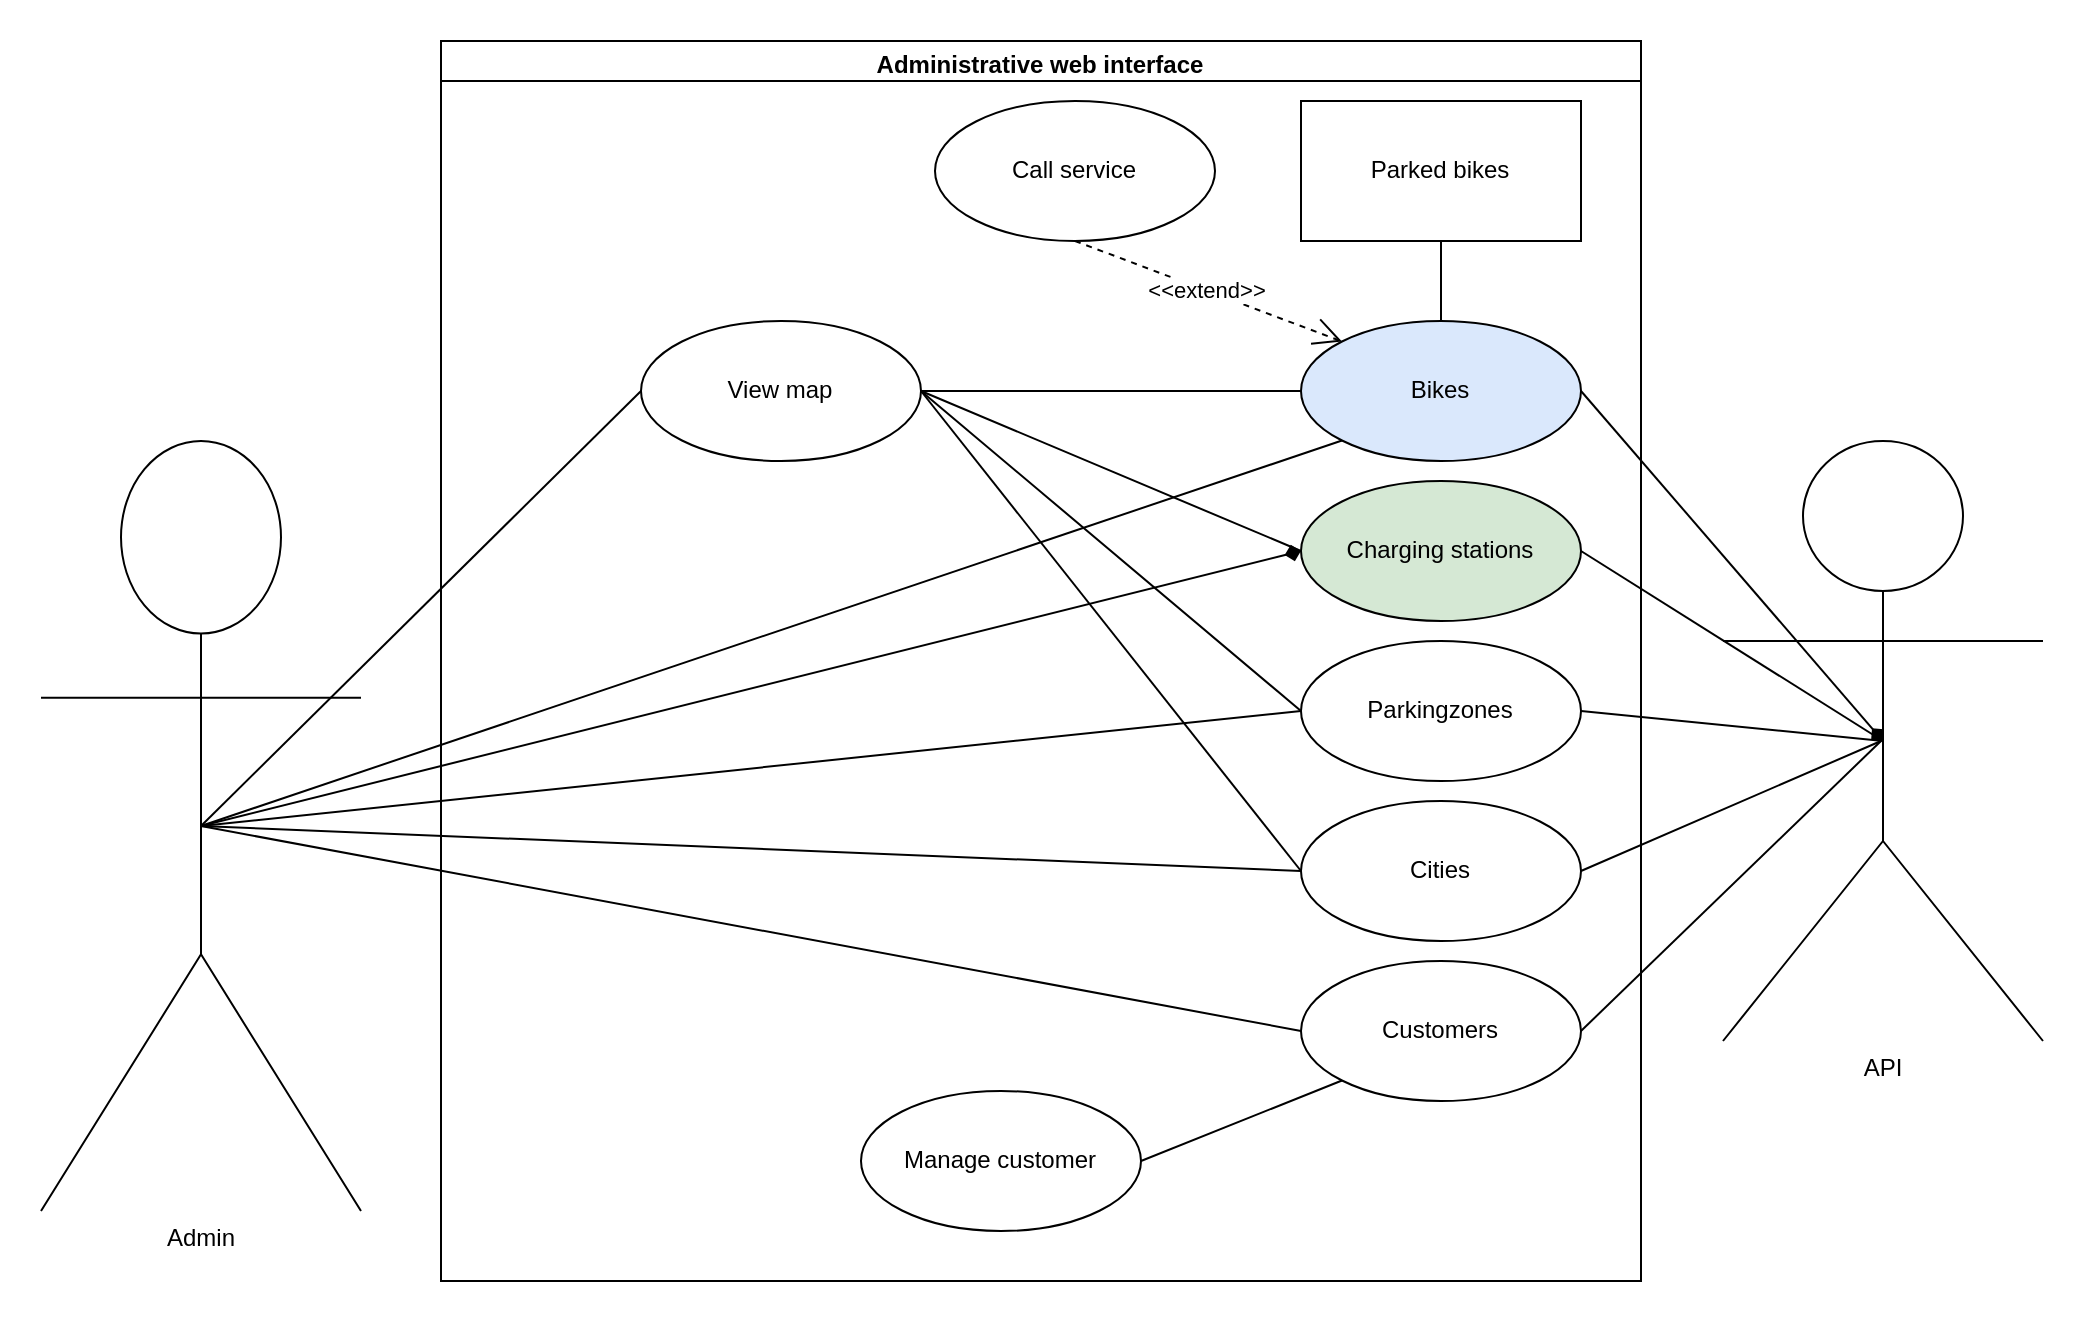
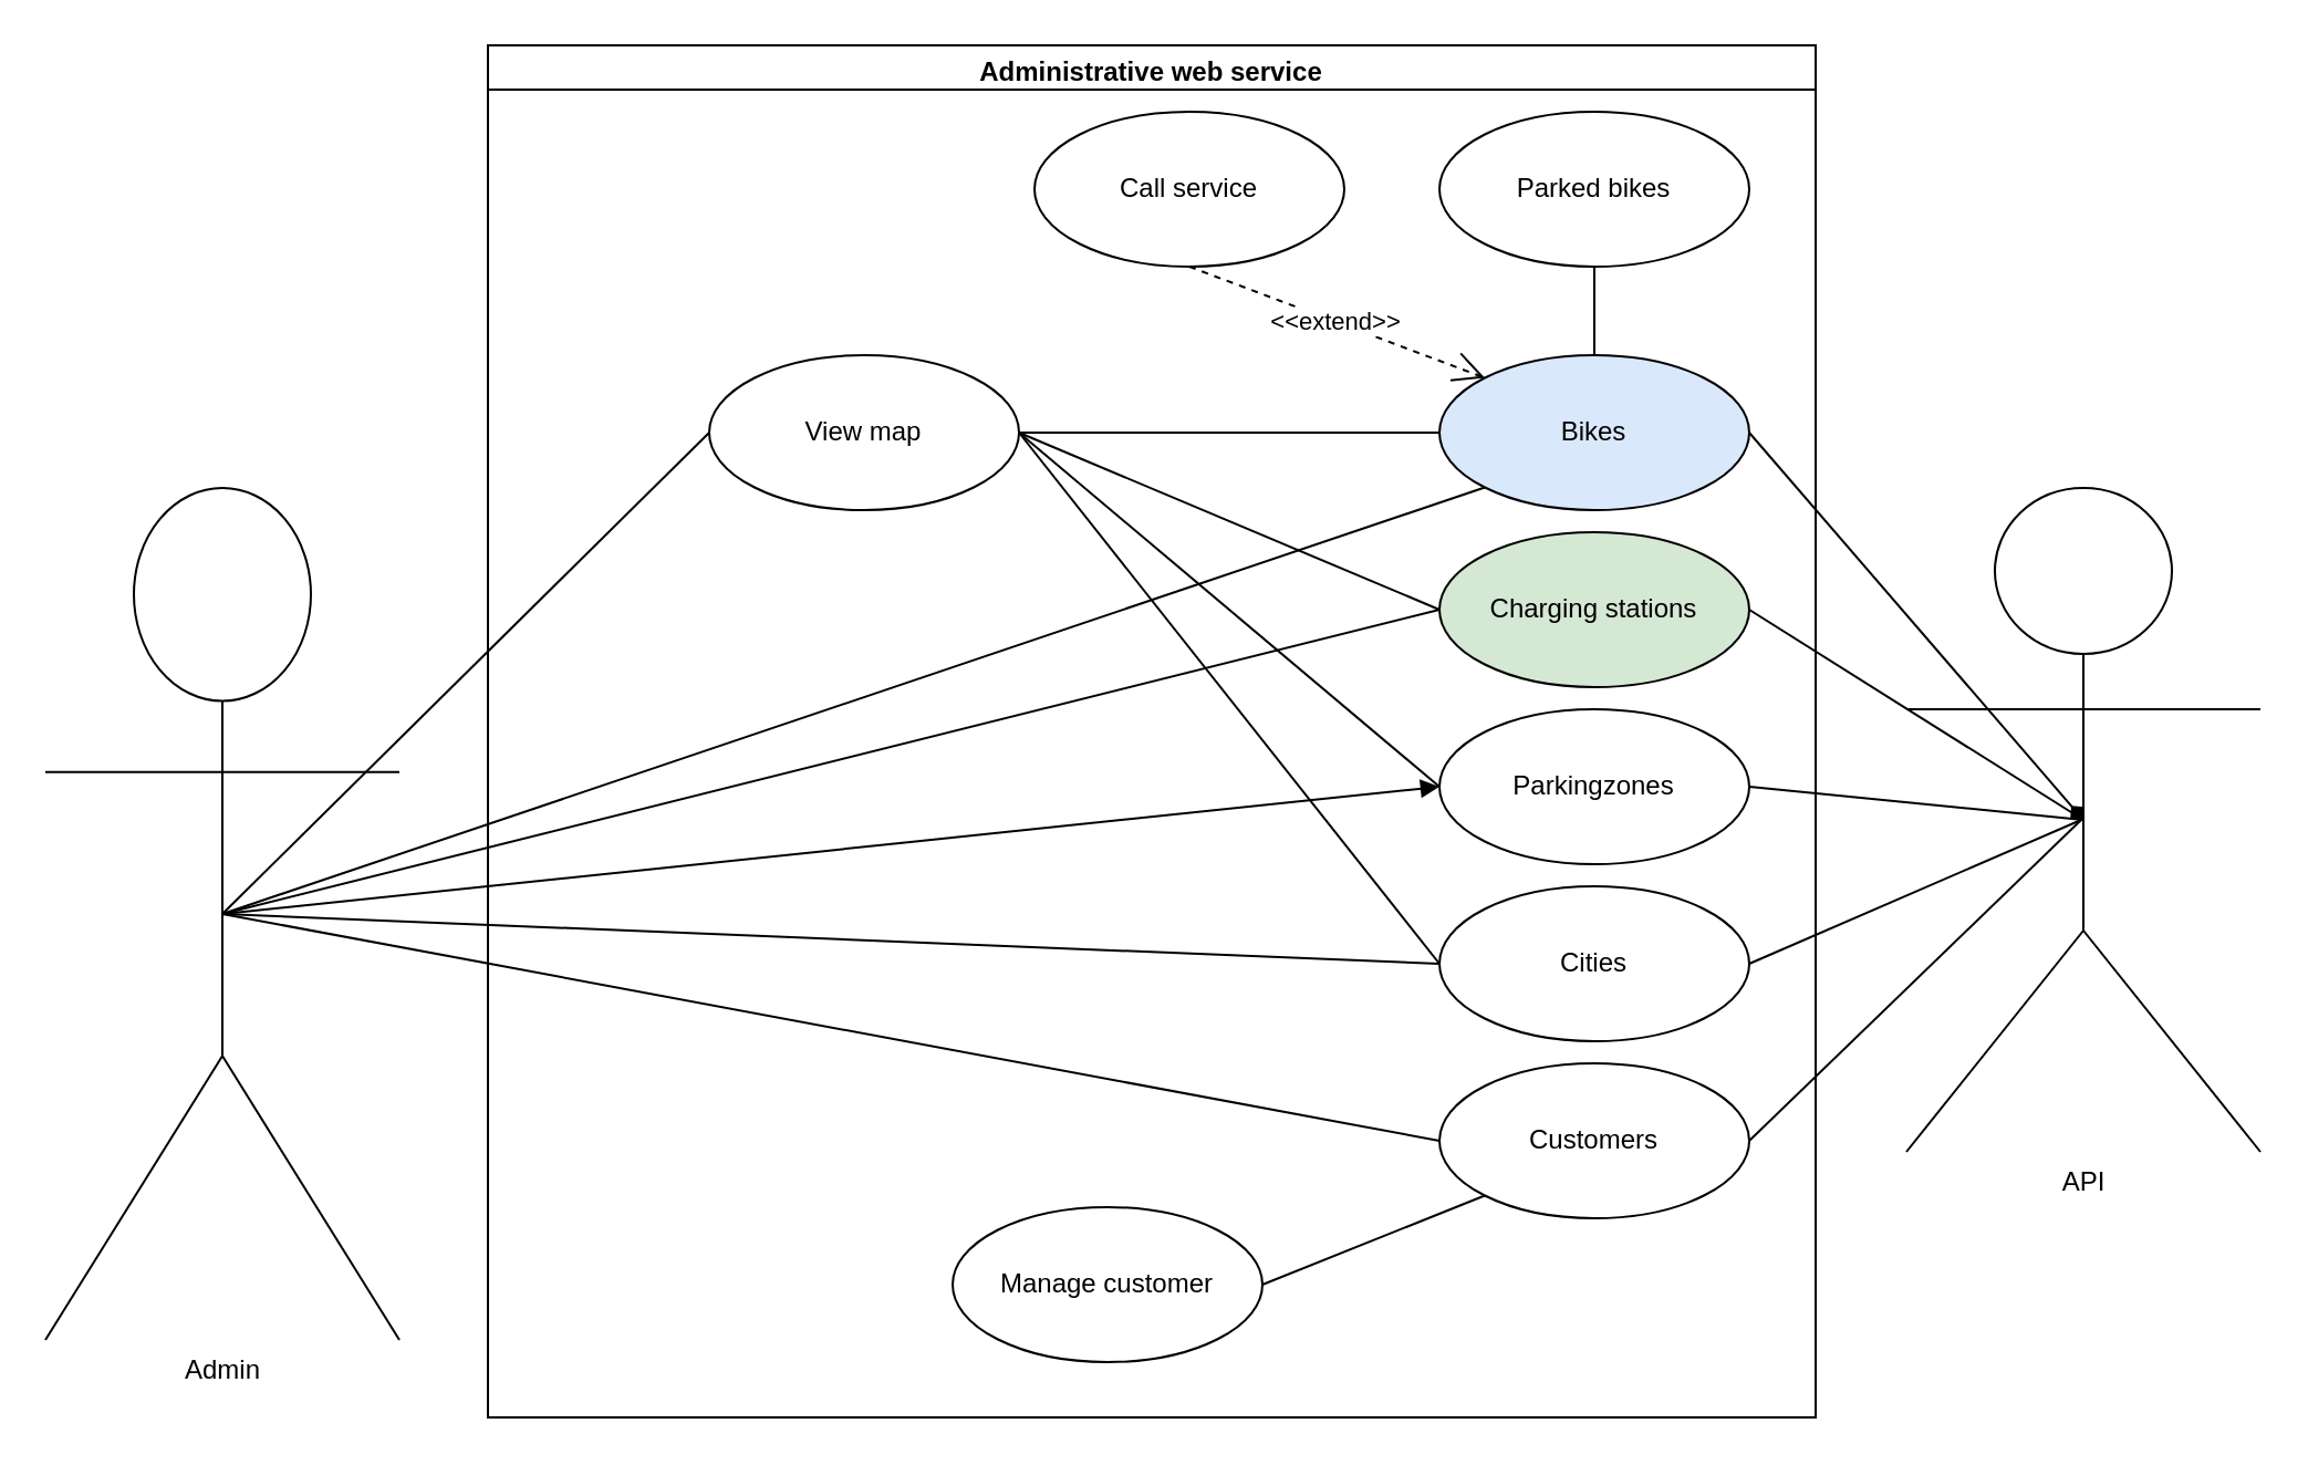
  <mxCell id="0" />
  <mxCell id="1" parent="0" />
- <mxCell id="2" value="Administrative web interface" style="swimlane;gradientColor=none;fillColor=#FFFFFF;" parent="1" vertex="1"><mxGeometry x="220" y="20" width="600" height="620" as="geometry" /></mxCell>
+ <mxCell id="2" value="Administrative web service" style="swimlane;gradientColor=none;fillColor=#FFFFFF;" parent="1" vertex="1"><mxGeometry x="220" y="20" width="600" height="620" as="geometry" /></mxCell>
  <mxCell id="3" value="" style="whiteSpace=wrap;html=1;fillColor=#FFFFFF;gradientColor=none;" parent="2" vertex="1"><mxGeometry y="20" width="600" height="600" as="geometry" /></mxCell>
  <mxCell id="4" value="View map" style="ellipse;whiteSpace=wrap;html=1;" parent="2" vertex="1"><mxGeometry x="100" y="140" width="140" height="70" as="geometry" /></mxCell>
  <mxCell id="5" value="Charging stations" style="ellipse;whiteSpace=wrap;html=1;fillColor=#d5e8d4;" parent="2" vertex="1"><mxGeometry x="430" y="220" width="140" height="70" as="geometry" /></mxCell>
  <mxCell id="6" value="Parkingzones" style="ellipse;whiteSpace=wrap;html=1;" parent="2" vertex="1"><mxGeometry x="430" y="300" width="140" height="70" as="geometry" /></mxCell>
  <mxCell id="7" value="Cities" style="ellipse;whiteSpace=wrap;html=1;" parent="2" vertex="1"><mxGeometry x="430" y="380" width="140" height="70" as="geometry" /></mxCell>
  <mxCell id="8" value="Customers" style="ellipse;whiteSpace=wrap;html=1;" parent="2" vertex="1"><mxGeometry x="430" y="460" width="140" height="70" as="geometry" /></mxCell>
- <mxCell id="9" value="Parked bikes" style="whiteSpace=wrap;html=1;rounded=0;" parent="2" vertex="1"><mxGeometry x="430" y="30" width="140" height="70" as="geometry" /></mxCell>
+ <mxCell id="9" value="Parked bikes" style="ellipse;whiteSpace=wrap;html=1;" parent="2" vertex="1"><mxGeometry x="430" y="30" width="140" height="70" as="geometry" /></mxCell>
  <mxCell id="10" value="Manage customer" style="ellipse;whiteSpace=wrap;html=1;" parent="2" vertex="1"><mxGeometry x="210" y="525" width="140" height="70" as="geometry" /></mxCell>
  <mxCell id="11" value="" style="endArrow=none;html=1;rounded=0;entryX=0;entryY=1;entryDx=0;entryDy=0;exitX=1;exitY=0.5;exitDx=0;exitDy=0;" parent="2" source="10" target="8" edge="1"><mxGeometry width="50" height="50" relative="1" as="geometry"><mxPoint x="240" y="370" as="sourcePoint" /><mxPoint x="290" y="320" as="targetPoint" /></mxGeometry></mxCell>
  <mxCell id="12" value="Bikes" style="ellipse;whiteSpace=wrap;html=1;fillColor=#dae8fc;" parent="2" vertex="1"><mxGeometry x="430" y="140" width="140" height="70" as="geometry" /></mxCell>
  <mxCell id="13" value="Call service" style="ellipse;whiteSpace=wrap;html=1;fillColor=#FFFFFF;gradientColor=none;" parent="2" vertex="1"><mxGeometry x="247" y="30" width="140" height="70" as="geometry" /></mxCell>
  <mxCell id="14" value="&amp;lt;&amp;lt;extend&amp;gt;&amp;gt;" style="endArrow=open;endSize=12;dashed=1;html=1;rounded=0;exitX=0.5;exitY=1;exitDx=0;exitDy=0;entryX=0;entryY=0;entryDx=0;entryDy=0;" parent="2" source="13" target="12" edge="1"><mxGeometry width="160" relative="1" as="geometry"><mxPoint x="220.503" y="545.251" as="sourcePoint" /><mxPoint x="370" y="380" as="targetPoint" /></mxGeometry></mxCell>
  <mxCell id="15" value="" style="endArrow=none;html=1;rounded=0;entryX=0.5;entryY=1;entryDx=0;entryDy=0;exitX=0.5;exitY=0;exitDx=0;exitDy=0;" parent="2" source="12" target="9" edge="1"><mxGeometry width="50" height="50" relative="1" as="geometry"><mxPoint x="230" y="200" as="sourcePoint" /><mxPoint x="170" y="270" as="targetPoint" /></mxGeometry></mxCell>
  <mxCell id="16" value="" style="endArrow=none;html=1;rounded=0;entryX=0;entryY=0.5;entryDx=0;entryDy=0;exitX=1;exitY=0.5;exitDx=0;exitDy=0;" parent="2" source="4" target="5" edge="1"><mxGeometry width="50" height="50" relative="1" as="geometry"><mxPoint x="300" y="235" as="sourcePoint" /><mxPoint x="280.0" y="120" as="targetPoint" /></mxGeometry></mxCell>
  <mxCell id="17" value="" style="endArrow=none;html=1;rounded=0;entryX=1;entryY=0.5;entryDx=0;entryDy=0;exitX=0;exitY=0.5;exitDx=0;exitDy=0;" parent="2" source="6" target="4" edge="1"><mxGeometry width="50" height="50" relative="1" as="geometry"><mxPoint x="290.0" y="260" as="sourcePoint" /><mxPoint x="300" y="235" as="targetPoint" /></mxGeometry></mxCell>
  <mxCell id="18" value="" style="endArrow=none;html=1;rounded=0;entryX=1;entryY=0.5;entryDx=0;entryDy=0;exitX=0;exitY=0.5;exitDx=0;exitDy=0;" parent="2" source="7" target="4" edge="1"><mxGeometry width="50" height="50" relative="1" as="geometry"><mxPoint x="300.0" y="270" as="sourcePoint" /><mxPoint x="300" y="235" as="targetPoint" /></mxGeometry></mxCell>
  <mxCell id="19" value="" style="endArrow=none;html=1;rounded=0;entryX=0;entryY=0.5;entryDx=0;entryDy=0;exitX=1;exitY=0.5;exitDx=0;exitDy=0;" parent="2" source="4" target="12" edge="1"><mxGeometry width="50" height="50" relative="1" as="geometry"><mxPoint x="160" y="385" as="sourcePoint" /><mxPoint x="160" y="300" as="targetPoint" /></mxGeometry></mxCell>
  <mxCell id="20" value="&lt;div&gt;API&lt;/div&gt;" style="shape=umlActor;verticalLabelPosition=bottom;verticalAlign=top;html=1;outlineConnect=0;" parent="1" vertex="1"><mxGeometry x="861" y="220" width="160" height="300" as="geometry" /></mxCell>
  <mxCell id="21" value="" style="endArrow=none;html=1;rounded=0;entryX=0.5;entryY=0.5;entryDx=0;entryDy=0;entryPerimeter=0;exitX=1;exitY=0.5;exitDx=0;exitDy=0;" parent="1" source="5" target="20" edge="1"><mxGeometry width="50" height="50" relative="1" as="geometry"><mxPoint x="520" y="430" as="sourcePoint" /><mxPoint x="570" y="380" as="targetPoint" /></mxGeometry></mxCell>
  <mxCell id="22" value="" style="endArrow=diamond;html=1;rounded=0;entryX=0.5;entryY=0.5;entryDx=0;entryDy=0;entryPerimeter=0;exitX=1;exitY=0.5;exitDx=0;exitDy=0;" parent="1" source="12" target="20" edge="1"><mxGeometry width="50" height="50" relative="1" as="geometry"><mxPoint x="520" y="430" as="sourcePoint" /><mxPoint x="570" y="380" as="targetPoint" /></mxGeometry></mxCell>
  <mxCell id="23" value="" style="endArrow=none;html=1;rounded=0;entryX=0.5;entryY=0.5;entryDx=0;entryDy=0;entryPerimeter=0;exitX=1;exitY=0.5;exitDx=0;exitDy=0;" parent="1" source="6" target="20" edge="1"><mxGeometry width="50" height="50" relative="1" as="geometry"><mxPoint x="520" y="430" as="sourcePoint" /><mxPoint x="570" y="380" as="targetPoint" /></mxGeometry></mxCell>
  <mxCell id="24" value="" style="endArrow=none;html=1;rounded=0;exitX=1;exitY=0.5;exitDx=0;exitDy=0;" parent="1" source="7" edge="1"><mxGeometry width="50" height="50" relative="1" as="geometry"><mxPoint x="520" y="430" as="sourcePoint" /><mxPoint x="940" y="370" as="targetPoint" /></mxGeometry></mxCell>
  <mxCell id="25" value="" style="endArrow=none;html=1;rounded=0;exitX=1;exitY=0.5;exitDx=0;exitDy=0;" parent="1" source="8" edge="1"><mxGeometry width="50" height="50" relative="1" as="geometry"><mxPoint x="520" y="430" as="sourcePoint" /><mxPoint x="940" y="370" as="targetPoint" /></mxGeometry></mxCell>
  <mxCell id="26" value="Admin" style="shape=umlActor;verticalLabelPosition=bottom;verticalAlign=top;html=1;outlineConnect=0;" parent="1" vertex="1"><mxGeometry x="20" y="220" width="160" height="385" as="geometry" /></mxCell>
  <mxCell id="27" value="" style="endArrow=none;html=1;rounded=0;entryX=0;entryY=0.5;entryDx=0;entryDy=0;exitX=0.5;exitY=0.5;exitDx=0;exitDy=0;exitPerimeter=0;" parent="1" source="26" target="8" edge="1"><mxGeometry width="50" height="50" relative="1" as="geometry"><mxPoint x="380" y="405" as="sourcePoint" /><mxPoint x="510" y="380" as="targetPoint" /></mxGeometry></mxCell>
  <mxCell id="28" value="" style="endArrow=none;html=1;rounded=0;entryX=0;entryY=0.5;entryDx=0;entryDy=0;exitX=0.5;exitY=0.5;exitDx=0;exitDy=0;exitPerimeter=0;" parent="1" source="26" target="7" edge="1"><mxGeometry width="50" height="50" relative="1" as="geometry"><mxPoint x="380" y="405" as="sourcePoint" /><mxPoint x="680" y="225" as="targetPoint" /></mxGeometry></mxCell>
- <mxCell id="29" value="" style="endArrow=none;html=1;rounded=0;entryX=0;entryY=0.5;entryDx=0;entryDy=0;exitX=0.5;exitY=0.5;exitDx=0;exitDy=0;exitPerimeter=0;" parent="1" source="26" target="6" edge="1"><mxGeometry width="50" height="50" relative="1" as="geometry"><mxPoint x="380" y="405" as="sourcePoint" /><mxPoint x="670" y="215" as="targetPoint" /></mxGeometry></mxCell>
- <mxCell id="30" value="" style="endArrow=diamond;html=1;rounded=0;entryX=0;entryY=0.5;entryDx=0;entryDy=0;exitX=0.5;exitY=0.5;exitDx=0;exitDy=0;exitPerimeter=0;" parent="1" source="26" target="5" edge="1"><mxGeometry width="50" height="50" relative="1" as="geometry"><mxPoint x="380" y="405" as="sourcePoint" /><mxPoint x="660" y="205" as="targetPoint" /></mxGeometry></mxCell>
+ <mxCell id="29" value="" style="endArrow=block;html=1;rounded=0;entryX=0;entryY=0.5;entryDx=0;entryDy=0;exitX=0.5;exitY=0.5;exitDx=0;exitDy=0;exitPerimeter=0;" parent="1" source="26" target="6" edge="1"><mxGeometry width="50" height="50" relative="1" as="geometry"><mxPoint x="380" y="405" as="sourcePoint" /><mxPoint x="670" y="215" as="targetPoint" /></mxGeometry></mxCell>
+ <mxCell id="30" value="" style="endArrow=none;html=1;rounded=0;entryX=0;entryY=0.5;entryDx=0;entryDy=0;exitX=0.5;exitY=0.5;exitDx=0;exitDy=0;exitPerimeter=0;" parent="1" source="26" target="5" edge="1"><mxGeometry width="50" height="50" relative="1" as="geometry"><mxPoint x="380" y="405" as="sourcePoint" /><mxPoint x="660" y="205" as="targetPoint" /></mxGeometry></mxCell>
  <mxCell id="31" value="" style="endArrow=none;html=1;rounded=0;entryX=0;entryY=1;entryDx=0;entryDy=0;exitX=0.5;exitY=0.5;exitDx=0;exitDy=0;exitPerimeter=0;" parent="1" source="26" target="12" edge="1"><mxGeometry width="50" height="50" relative="1" as="geometry"><mxPoint x="520" y="255" as="sourcePoint" /><mxPoint x="490" y="130" as="targetPoint" /></mxGeometry></mxCell>
  <mxCell id="32" value="" style="endArrow=none;html=1;rounded=0;entryX=0;entryY=0.5;entryDx=0;entryDy=0;exitX=0.5;exitY=0.5;exitDx=0;exitDy=0;exitPerimeter=0;" edge="1" parent="1" source="26" target="4"><mxGeometry width="50" height="50" relative="1" as="geometry"><mxPoint x="470" y="420" as="sourcePoint" /><mxPoint x="520" y="370" as="targetPoint" /></mxGeometry></mxCell>
